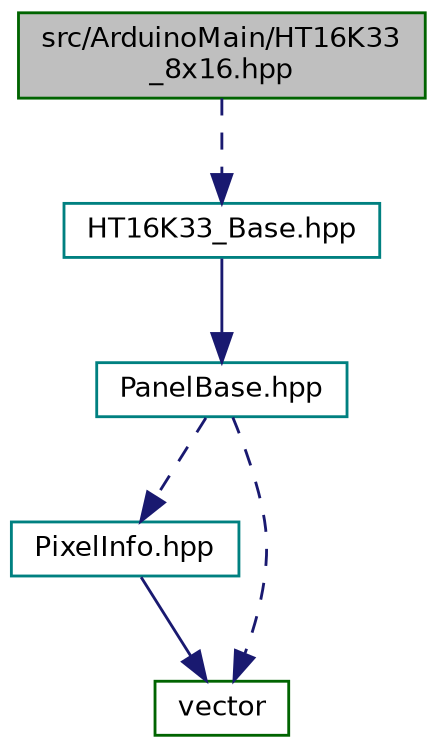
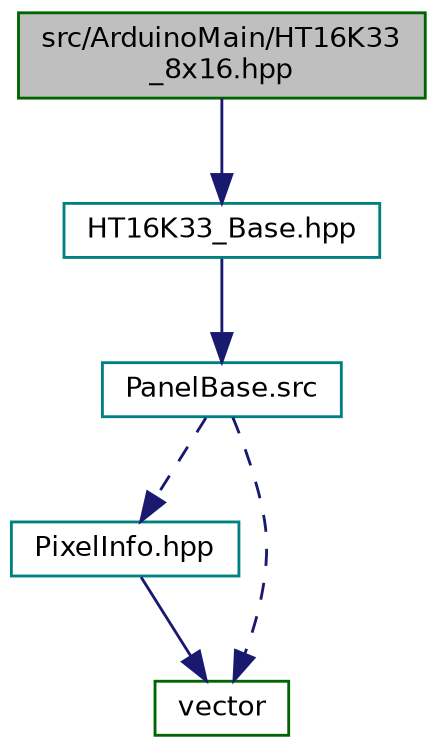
  digraph {
    node [color=teal fillcolor=white fontname=Helvetica fontsize=10 shape=record style=filled]
    edge [color=midnightblue fontname=Helvetica fontsize=10 labelfontname=Helvetica labelfontsize=10 style=solid]
    n1 [color=darkgreen fillcolor=grey75 fontcolor=black height=0.2 label="src/ArduinoMain/HT16K33\l_8x16.hpp" width=0.4]
    n2 [height=0.2 label="HT16K33_Base.hpp" width=0.4]
-   n3 [height=0.2 label="PanelBase.hpp" width=0.4]
+   n3 [height=0.2 label="PanelBase.src" width=0.4]
    n4 [height=0.2 label="PixelInfo.hpp" width=0.4]
    n5 [color=darkgreen height=0.2 label=vector width=0.4]
-   n1 -> n2 [style=dashed]
+   n1 -> n2
    n2 -> n3
    n3 -> n4 [style=dashed]
    n3 -> n5 [style=dashed]
    n4 -> n5
  }
